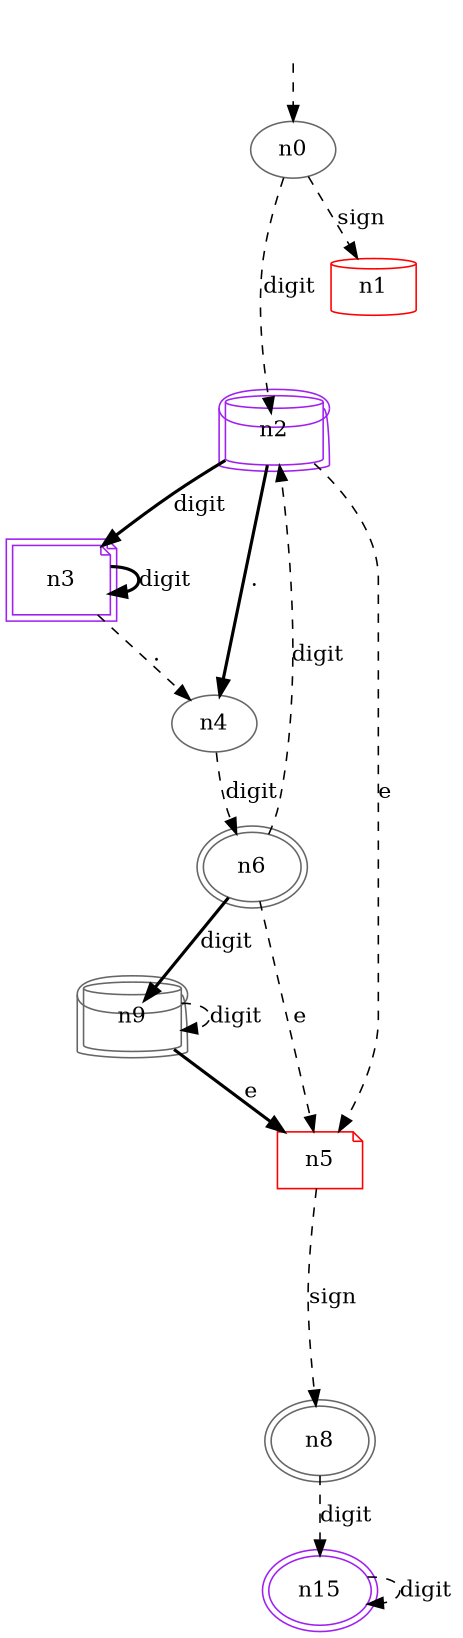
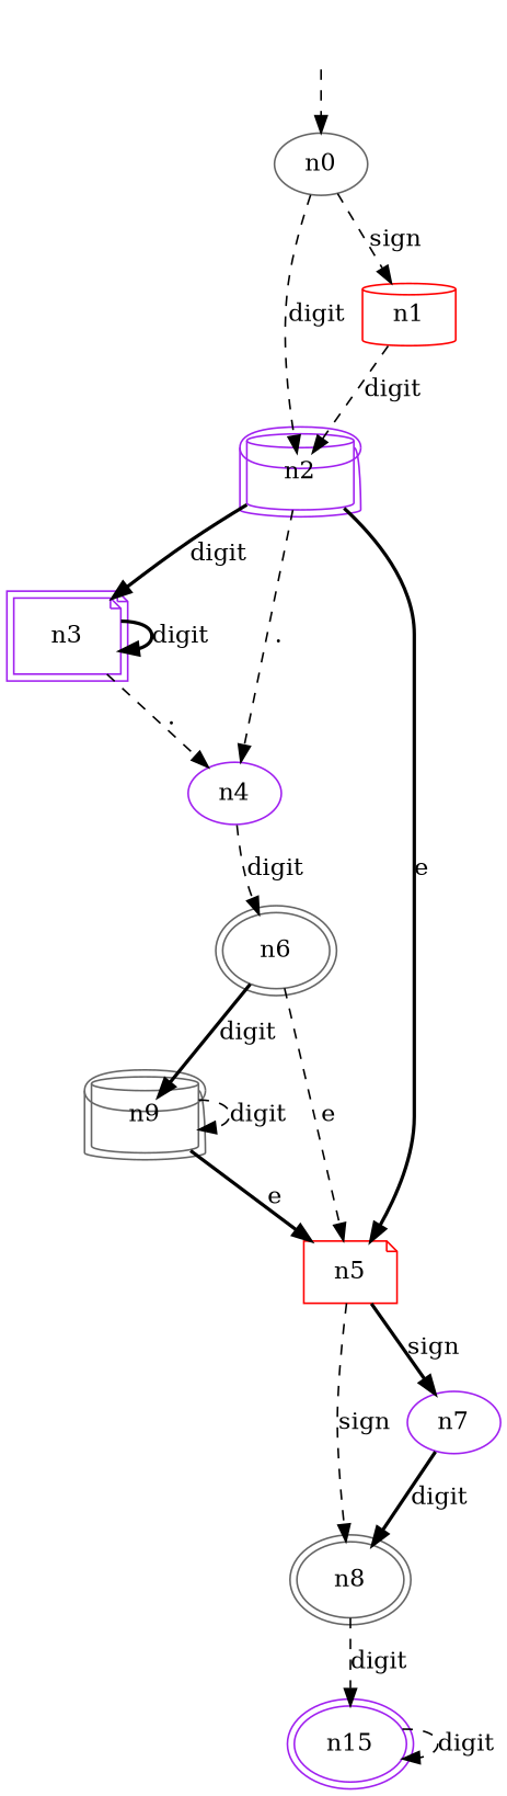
  digraph {
    rankdir=TB
    node [color=gray40 shape=ellipse]
    edge [style=dashed]
    n999999 [style=invis color="" shape=""]
    n0
    n2 [color=purple peripheries=2 shape=cylinder]
    n1 [color=red shape=cylinder]
    n3 [color=purple peripheries=2 shape=note]
-   n4
+   n4 [color=purple]
    n5 [color=red shape=note]
    n6 [peripheries=2]
    n8 [peripheries=2]
+   n7 [color=purple]
    n9 [peripheries=2 shape=cylinder]
    n10 [color=purple label=n15 peripheries=2]
    n999999 -> n0
    n0 -> n2 [label=digit]
    n0 -> n1 [label=sign]
    n2 -> n3 [label=digit style=bold]
-   n2 -> n4 [label="." style=bold]
-   n2 -> n5 [label=e]
-   n6 -> n2 [label=digit]
+   n2 -> n4 [label="."]
+   n2 -> n5 [label=e style=bold]
+   n1 -> n2 [label=digit]
    n3 -> n3 [label=digit style=bold]
    n3 -> n4 [label="."]
    n4 -> n6 [label=digit]
    n5 -> n8 [label=sign]
+   n5 -> n7 [label=sign style=bold]
    n6 -> n5 [label=e]
    n6 -> n9 [label=digit style=bold]
    n8 -> n10 [label=digit]
+   n7 -> n8 [label=digit style=bold]
    n9 -> n5 [label=e style=bold]
    n9 -> n9 [label=digit]
    n10 -> n10 [label=digit]
  }
